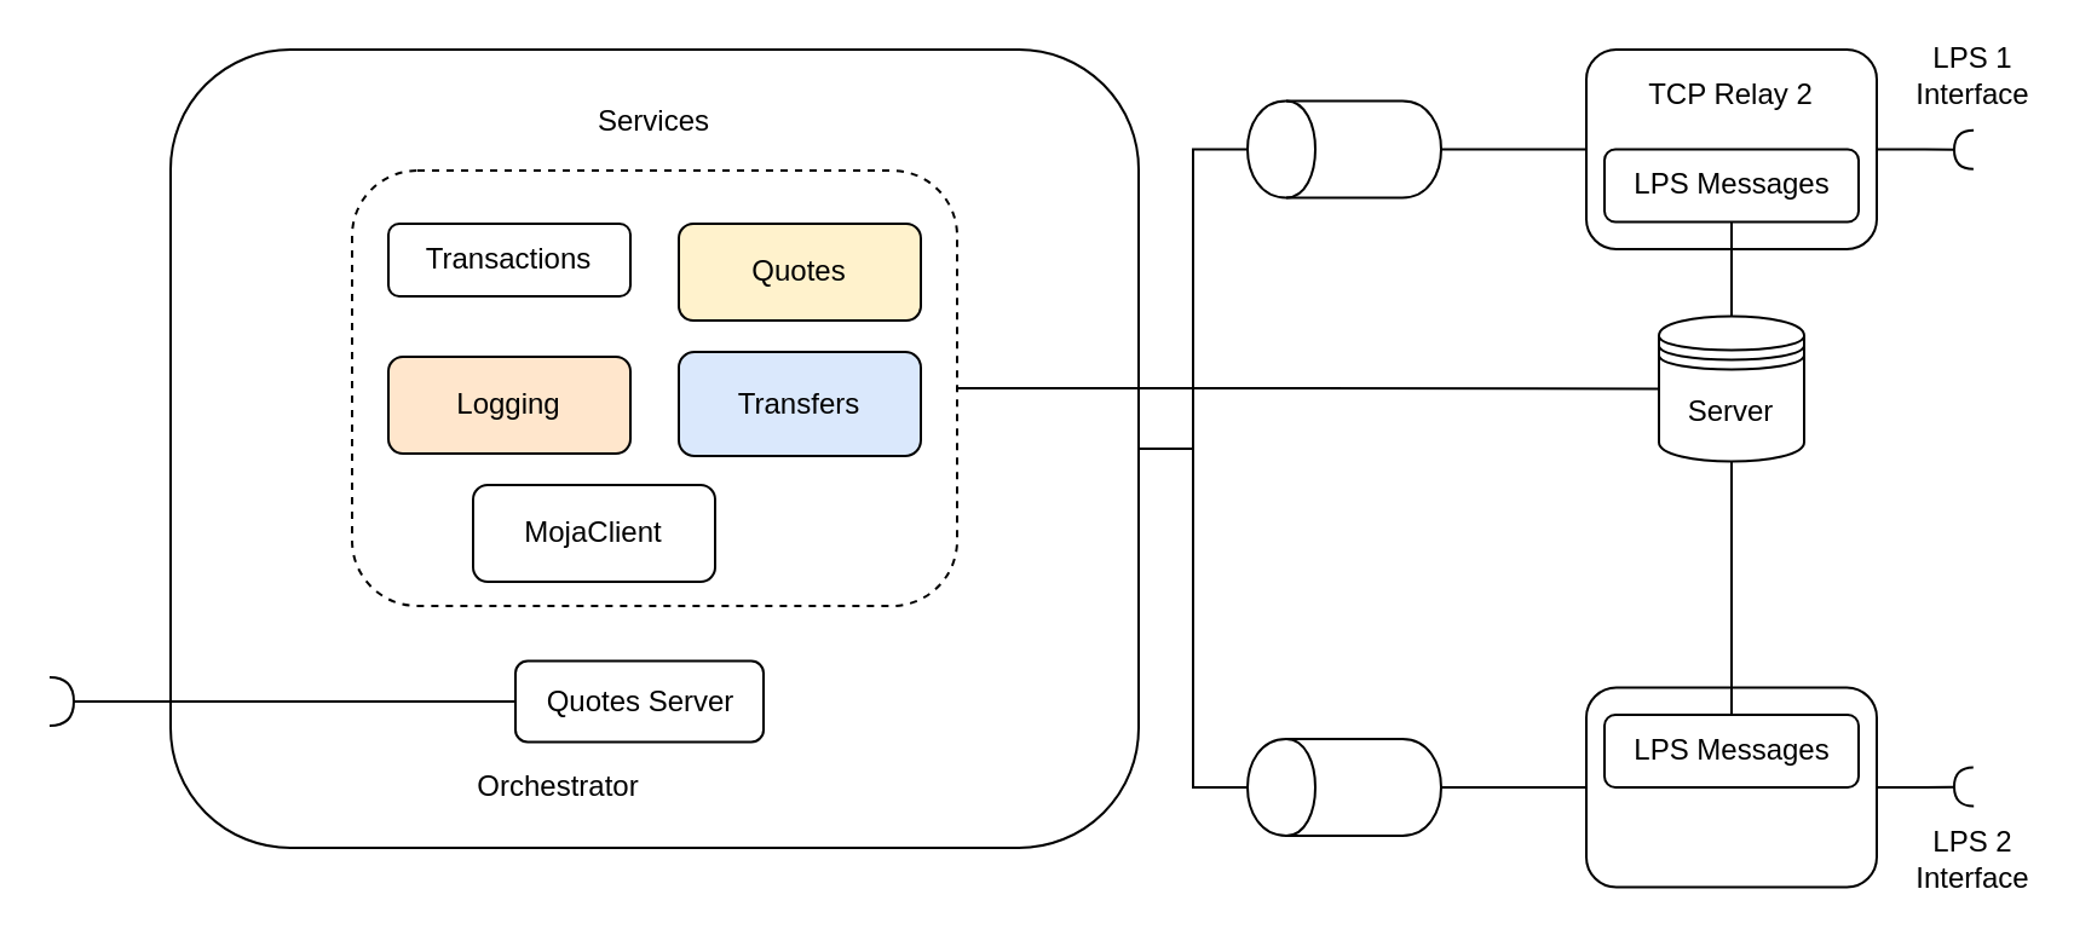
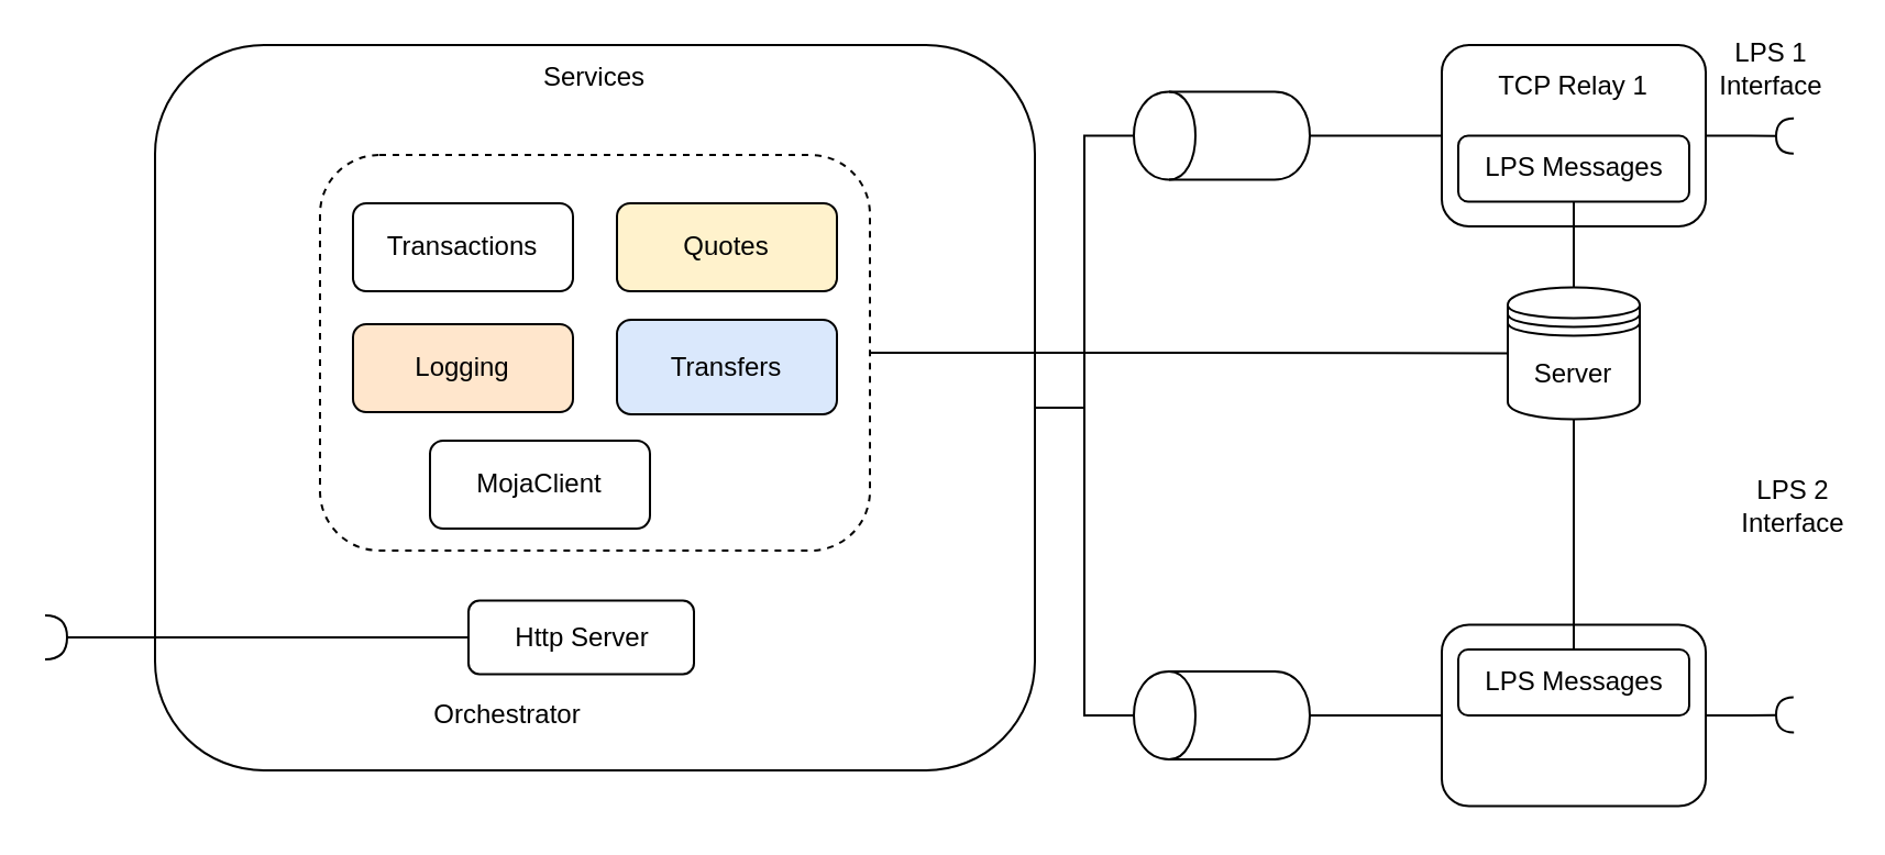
  <mxCell id="0" />
  <mxCell id="1" parent="0" />
  <mxCell id="2" style="edgeStyle=orthogonalEdgeStyle;rounded=0;orthogonalLoop=1;jettySize=auto;html=1;exitX=1;exitY=0.5;exitDx=0;exitDy=0;startArrow=none;startFill=0;endArrow=halfCircle;endFill=0;" parent="1" source="3" edge="1"><mxGeometry relative="1" as="geometry"><mxPoint x="815" y="61.417" as="targetPoint" /></mxGeometry></mxCell>
  <mxCell id="3" value="" style="rounded=1;whiteSpace=wrap;html=1;" parent="1" vertex="1"><mxGeometry x="655" y="20" width="120" height="82.5" as="geometry" /></mxCell>
  <mxCell id="4" value="" style="rounded=1;whiteSpace=wrap;html=1;fillColor=none;" parent="1" vertex="1"><mxGeometry x="70" y="20" width="400" height="330" as="geometry" /></mxCell>
  <mxCell id="5" value="Server" style="shape=datastore;whiteSpace=wrap;html=1;fillColor=#ffffff;" parent="1" vertex="1"><mxGeometry x="685" y="130.25" width="60" height="60" as="geometry" /></mxCell>
- <mxCell id="6" value="Quotes Server" style="rounded=1;whiteSpace=wrap;html=1;fillColor=#ffffff;" parent="1" vertex="1"><mxGeometry x="212.5" y="272.75" width="102.5" height="33.5" as="geometry" /></mxCell>
+ <mxCell id="6" value="Http Server" style="rounded=1;whiteSpace=wrap;html=1;fillColor=#ffffff;" parent="1" vertex="1"><mxGeometry x="212.5" y="272.75" width="102.5" height="33.5" as="geometry" /></mxCell>
  <mxCell id="7" style="edgeStyle=orthogonalEdgeStyle;rounded=0;orthogonalLoop=1;jettySize=auto;html=1;exitX=1;exitY=0.5;exitDx=0;exitDy=0;exitPerimeter=0;entryX=0;entryY=0.5;entryDx=0;entryDy=0;endArrow=none;endFill=0;" parent="1" source="8" target="6" edge="1"><mxGeometry relative="1" as="geometry" /></mxCell>
  <mxCell id="8" value="" style="shape=requiredInterface;html=1;verticalLabelPosition=bottom;fillColor=none;" parent="1" vertex="1"><mxGeometry x="20" y="279.5" width="10" height="20" as="geometry" /></mxCell>
  <mxCell id="9" value="Orchestrator" style="text;html=1;strokeColor=none;fillColor=none;align=center;verticalAlign=middle;whiteSpace=wrap;rounded=0;" parent="1" vertex="1"><mxGeometry x="177.5" y="315" width="105" height="20" as="geometry" /></mxCell>
- <mxCell id="10" value="Services" style="text;html=1;strokeColor=none;fillColor=none;align=center;verticalAlign=middle;whiteSpace=wrap;rounded=0;dashed=1;" parent="1" vertex="1"><mxGeometry x="250" y="40" width="40" height="20" as="geometry" /></mxCell>
+ <mxCell id="10" value="Services" style="text;html=1;strokeColor=none;fillColor=none;align=center;verticalAlign=middle;whiteSpace=wrap;rounded=0;dashed=1;" parent="1" vertex="1"><mxGeometry x="250" y="25" width="40" height="20" as="geometry" /></mxCell>
  <mxCell id="11" style="edgeStyle=orthogonalEdgeStyle;rounded=0;orthogonalLoop=1;jettySize=auto;html=1;exitX=0.5;exitY=1;exitDx=0;exitDy=0;entryX=0;entryY=0.5;entryDx=0;entryDy=0;startArrow=none;startFill=0;endArrow=none;endFill=0;" parent="1" source="13" target="3" edge="1"><mxGeometry relative="1" as="geometry" /></mxCell>
  <mxCell id="12" style="edgeStyle=orthogonalEdgeStyle;rounded=0;orthogonalLoop=1;jettySize=auto;html=1;exitX=0.5;exitY=0;exitDx=0;exitDy=0;entryX=1;entryY=0.5;entryDx=0;entryDy=0;startArrow=none;startFill=0;endArrow=none;endFill=0;" parent="1" source="13" target="4" edge="1"><mxGeometry relative="1" as="geometry" /></mxCell>
  <mxCell id="13" value="" style="shape=cylinder;whiteSpace=wrap;html=1;boundedLbl=1;backgroundOutline=1;rotation=-90;" parent="1" vertex="1"><mxGeometry x="535" y="21.25" width="40" height="80" as="geometry" /></mxCell>
  <mxCell id="14" style="edgeStyle=orthogonalEdgeStyle;rounded=0;orthogonalLoop=1;jettySize=auto;html=1;exitX=0.5;exitY=1;exitDx=0;exitDy=0;entryX=0;entryY=0.5;entryDx=0;entryDy=0;startArrow=none;startFill=0;endArrow=none;endFill=0;" parent="1" source="16" target="20" edge="1"><mxGeometry relative="1" as="geometry" /></mxCell>
  <mxCell id="15" style="edgeStyle=orthogonalEdgeStyle;rounded=0;orthogonalLoop=1;jettySize=auto;html=1;exitX=0.5;exitY=0;exitDx=0;exitDy=0;entryX=1;entryY=0.5;entryDx=0;entryDy=0;startArrow=none;startFill=0;endArrow=none;endFill=0;" parent="1" source="16" target="4" edge="1"><mxGeometry relative="1" as="geometry" /></mxCell>
  <mxCell id="16" value="" style="shape=cylinder;whiteSpace=wrap;html=1;boundedLbl=1;backgroundOutline=1;rotation=-90;" parent="1" vertex="1"><mxGeometry x="535" y="285" width="40" height="80" as="geometry" /></mxCell>
  <mxCell id="17" style="edgeStyle=orthogonalEdgeStyle;rounded=0;orthogonalLoop=1;jettySize=auto;html=1;exitX=0.5;exitY=1;exitDx=0;exitDy=0;entryX=0.5;entryY=0;entryDx=0;entryDy=0;startArrow=none;startFill=0;endArrow=none;endFill=0;" parent="1" source="18" target="5" edge="1"><mxGeometry relative="1" as="geometry" /></mxCell>
  <mxCell id="18" value="LPS Messages" style="rounded=1;whiteSpace=wrap;html=1;" parent="1" vertex="1"><mxGeometry x="662.5" y="61.25" width="105" height="30" as="geometry" /></mxCell>
  <mxCell id="19" style="edgeStyle=orthogonalEdgeStyle;rounded=0;orthogonalLoop=1;jettySize=auto;html=1;exitX=1;exitY=0.5;exitDx=0;exitDy=0;startArrow=none;startFill=0;endArrow=halfCircle;endFill=0;" parent="1" source="20" edge="1"><mxGeometry relative="1" as="geometry"><mxPoint x="815" y="324.75" as="targetPoint" /></mxGeometry></mxCell>
  <mxCell id="20" value="" style="rounded=1;whiteSpace=wrap;html=1;" parent="1" vertex="1"><mxGeometry x="655" y="283.75" width="120" height="82.5" as="geometry" /></mxCell>
  <mxCell id="21" style="edgeStyle=orthogonalEdgeStyle;rounded=0;orthogonalLoop=1;jettySize=auto;html=1;exitX=0.5;exitY=0;exitDx=0;exitDy=0;entryX=0.5;entryY=1;entryDx=0;entryDy=0;startArrow=none;startFill=0;endArrow=none;endFill=0;" parent="1" source="22" target="5" edge="1"><mxGeometry relative="1" as="geometry" /></mxCell>
  <mxCell id="22" value="LPS Messages" style="rounded=1;whiteSpace=wrap;html=1;" parent="1" vertex="1"><mxGeometry x="662.5" y="295" width="105" height="30" as="geometry" /></mxCell>
- <mxCell id="23" value="TCP Relay 2" style="text;html=1;strokeColor=none;fillColor=none;align=center;verticalAlign=middle;whiteSpace=wrap;rounded=0;" parent="1" vertex="1"><mxGeometry x="670" y="31.25" width="90" height="16" as="geometry" /></mxCell>
+ <mxCell id="23" value="TCP Relay 1" style="text;html=1;strokeColor=none;fillColor=none;align=center;verticalAlign=middle;whiteSpace=wrap;rounded=0;" parent="1" vertex="1"><mxGeometry x="670" y="31.25" width="90" height="16" as="geometry" /></mxCell>
  <mxCell id="24" style="edgeStyle=orthogonalEdgeStyle;rounded=0;orthogonalLoop=1;jettySize=auto;html=1;exitX=1;exitY=0.5;exitDx=0;exitDy=0;entryX=0;entryY=0.5;entryDx=0;entryDy=0;startArrow=none;startFill=0;endArrow=none;endFill=0;" parent="1" source="27" target="5" edge="1"><mxGeometry relative="1" as="geometry" /></mxCell>
- <mxCell id="25" value="LPS 1 Interface" style="text;html=1;strokeColor=none;fillColor=none;align=center;verticalAlign=middle;whiteSpace=wrap;rounded=0;" parent="1" vertex="1"><mxGeometry x="795" y="21.25" width="40" height="20" as="geometry" /></mxCell>
- <mxCell id="26" value="LPS 2 Interface" style="text;html=1;strokeColor=none;fillColor=none;align=center;verticalAlign=middle;whiteSpace=wrap;rounded=0;" parent="1" vertex="1"><mxGeometry x="795" y="345" width="40" height="20" as="geometry" /></mxCell>
+ <mxCell id="25" value="LPS 1 Interface" style="text;html=1;strokeColor=none;fillColor=none;align=center;verticalAlign=middle;whiteSpace=wrap;rounded=0;" parent="1" vertex="1"><mxGeometry x="785" y="21.25" width="40" height="20" as="geometry" /></mxCell>
+ <mxCell id="26" value="LPS 2 Interface" style="text;html=1;strokeColor=none;fillColor=none;align=center;verticalAlign=middle;whiteSpace=wrap;rounded=0;" parent="1" vertex="1"><mxGeometry x="795" y="220" width="40" height="20" as="geometry" /></mxCell>
  <mxCell id="27" value="" style="rounded=1;whiteSpace=wrap;html=1;fillColor=none;dashed=1;" parent="1" vertex="1"><mxGeometry x="145" y="70" width="250" height="180" as="geometry" /></mxCell>
- <mxCell id="28" value="Transactions" style="rounded=1;whiteSpace=wrap;html=1;fillColor=#ffffff;" parent="1" vertex="1"><mxGeometry x="160" y="92" width="100" height="30" as="geometry" /></mxCell>
+ <mxCell id="28" value="Transactions" style="rounded=1;whiteSpace=wrap;html=1;fillColor=#ffffff;" parent="1" vertex="1"><mxGeometry x="160" y="92" width="100" height="40" as="geometry" /></mxCell>
  <mxCell id="29" value="Quotes" style="rounded=1;whiteSpace=wrap;html=1;fillColor=#fff2cc;" parent="1" vertex="1"><mxGeometry x="280" y="92" width="100" height="40" as="geometry" /></mxCell>
  <mxCell id="30" value="Transfers" style="rounded=1;whiteSpace=wrap;html=1;fillColor=#dae8fc;" parent="1" vertex="1"><mxGeometry x="280" y="145" width="100" height="43" as="geometry" /></mxCell>
  <mxCell id="31" value="Logging" style="rounded=1;whiteSpace=wrap;html=1;fillColor=#ffe6cc;" parent="1" vertex="1"><mxGeometry x="160" y="147" width="100" height="40" as="geometry" /></mxCell>
  <mxCell id="32" value="MojaClient" style="rounded=1;whiteSpace=wrap;html=1;fillColor=#ffffff;" parent="1" vertex="1"><mxGeometry x="195" y="200" width="100" height="40" as="geometry" /></mxCell>
